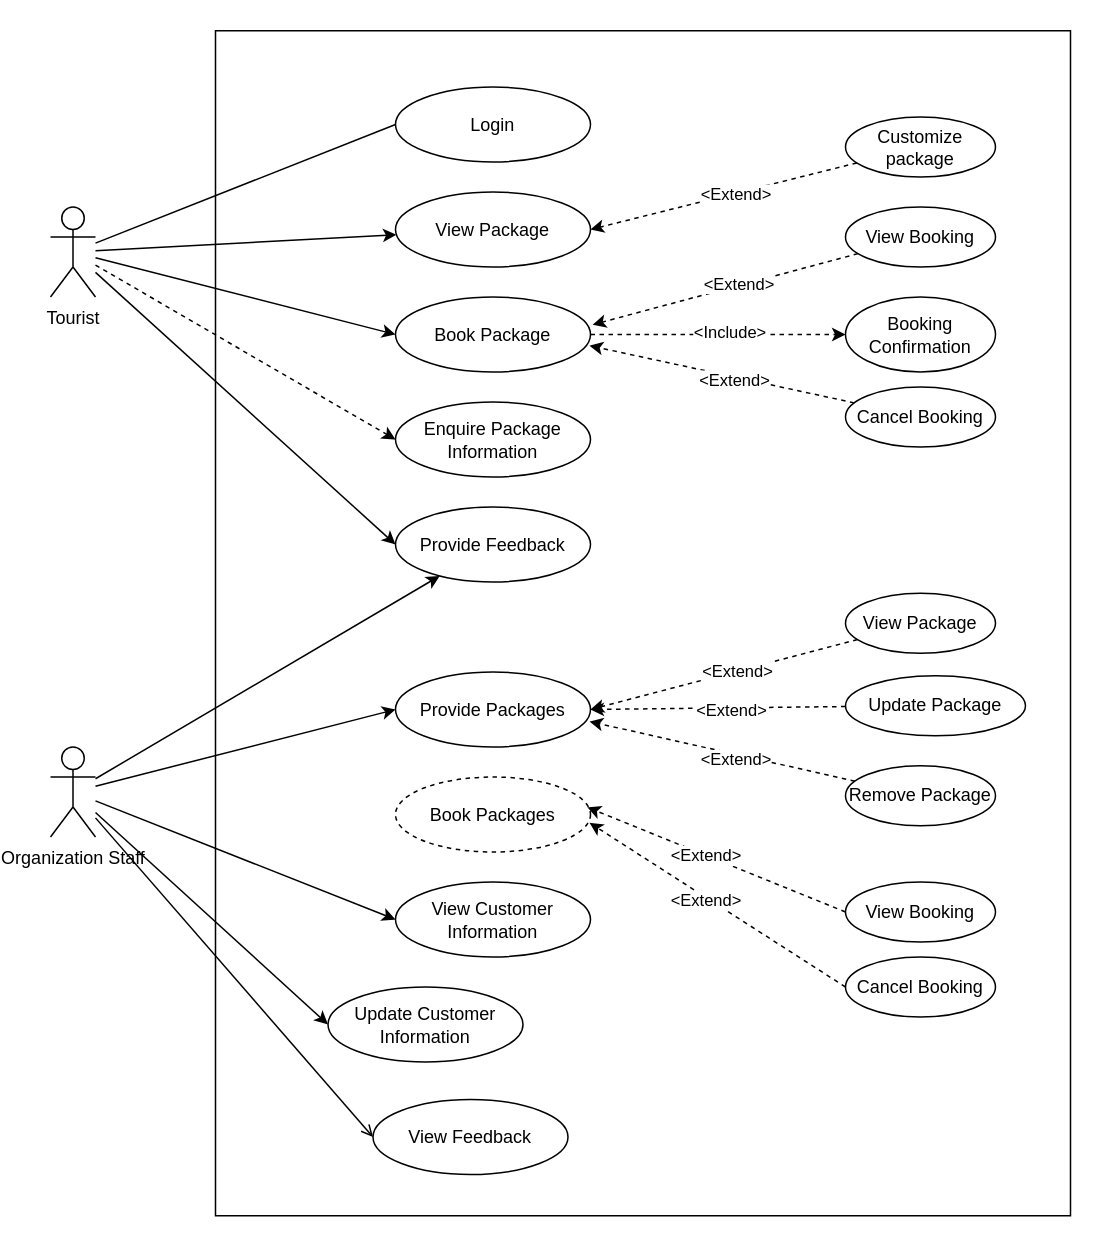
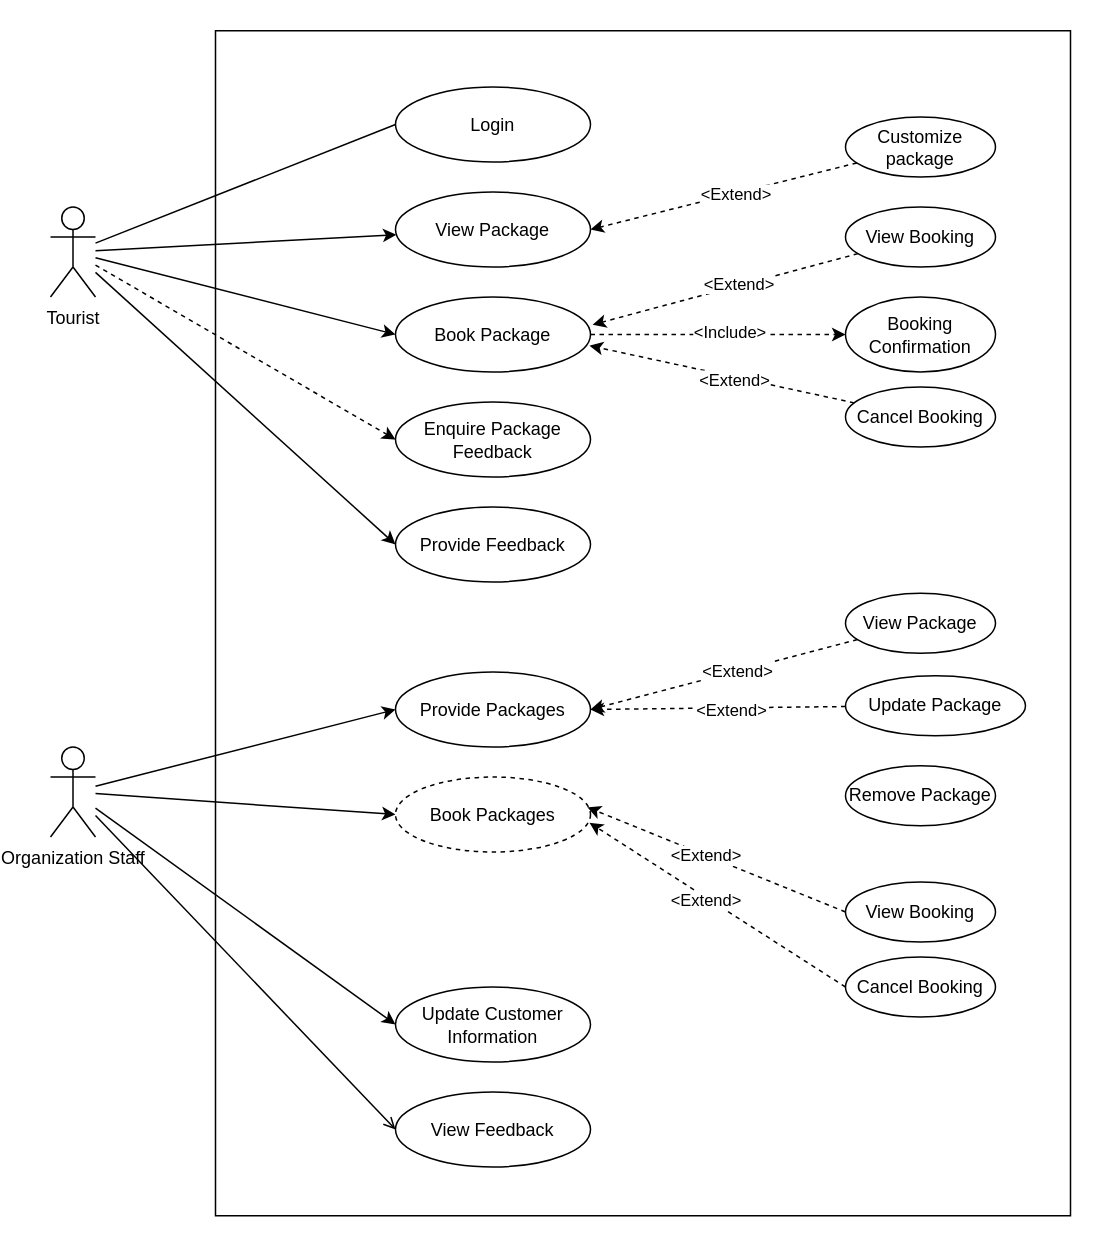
  <mxCell id="0" />
  <mxCell id="1" parent="0" />
  <mxCell id="2" style="rounded=0;orthogonalLoop=1;jettySize=auto;html=1;entryX=0;entryY=0.5;entryDx=0;entryDy=0;endArrow=none;" edge="1" parent="1" source="7" target="8"><mxGeometry relative="1" as="geometry" /></mxCell>
  <mxCell id="3" style="edgeStyle=none;rounded=0;orthogonalLoop=1;jettySize=auto;html=1;" edge="1" parent="1" source="7" target="12"><mxGeometry relative="1" as="geometry" /></mxCell>
  <mxCell id="4" style="edgeStyle=none;rounded=0;orthogonalLoop=1;jettySize=auto;html=1;entryX=0;entryY=0.5;entryDx=0;entryDy=0;" edge="1" parent="1" source="7" target="11"><mxGeometry relative="1" as="geometry" /></mxCell>
  <mxCell id="5" style="edgeStyle=none;rounded=0;orthogonalLoop=1;jettySize=auto;html=1;entryX=0;entryY=0.5;entryDx=0;entryDy=0;dashed=1;" edge="1" parent="1" source="7" target="13"><mxGeometry relative="1" as="geometry" /></mxCell>
  <mxCell id="6" style="edgeStyle=none;rounded=0;orthogonalLoop=1;jettySize=auto;html=1;entryX=0;entryY=0.5;entryDx=0;entryDy=0;" edge="1" parent="1" source="7" target="14"><mxGeometry relative="1" as="geometry" /></mxCell>
  <mxCell id="7" value="Tourist" style="shape=umlActor;verticalLabelPosition=bottom;verticalAlign=top;html=1;outlineConnect=0;" vertex="1" parent="1"><mxGeometry x="20" y="137.5" width="30" height="60" as="geometry" /></mxCell>
  <mxCell id="8" value="Login" style="ellipse;whiteSpace=wrap;html=1;" vertex="1" parent="1"><mxGeometry x="250" y="57.5" width="130" height="50" as="geometry" /></mxCell>
  <mxCell id="9" style="edgeStyle=none;rounded=0;orthogonalLoop=1;jettySize=auto;html=1;entryX=0;entryY=0.5;entryDx=0;entryDy=0;dashed=1;" edge="1" parent="1" source="11" target="21"><mxGeometry relative="1" as="geometry" /></mxCell>
  <mxCell id="10" value="&amp;lt;Include&amp;gt;" style="edgeLabel;html=1;align=center;verticalAlign=middle;resizable=0;points=[];" vertex="1" connectable="0" parent="9"><mxGeometry x="0.082" y="2" relative="1" as="geometry"><mxPoint as="offset" /></mxGeometry></mxCell>
  <mxCell id="11" value="Book Package" style="ellipse;whiteSpace=wrap;html=1;" vertex="1" parent="1"><mxGeometry x="250" y="197.5" width="130" height="50" as="geometry" /></mxCell>
  <mxCell id="12" value="View Package" style="ellipse;whiteSpace=wrap;html=1;" vertex="1" parent="1"><mxGeometry x="250" y="127.5" width="130" height="50" as="geometry" /></mxCell>
- <mxCell id="13" value="Enquire Package Information" style="ellipse;whiteSpace=wrap;html=1;" vertex="1" parent="1"><mxGeometry x="250" y="267.5" width="130" height="50" as="geometry" /></mxCell>
+ <mxCell id="13" value="Enquire Package Feedback" style="ellipse;whiteSpace=wrap;html=1;" vertex="1" parent="1"><mxGeometry x="250" y="267.5" width="130" height="50" as="geometry" /></mxCell>
  <mxCell id="14" value="Provide Feedback" style="ellipse;whiteSpace=wrap;html=1;" vertex="1" parent="1"><mxGeometry x="250" y="337.5" width="130" height="50" as="geometry" /></mxCell>
  <mxCell id="15" style="edgeStyle=none;rounded=0;orthogonalLoop=1;jettySize=auto;html=1;entryX=1;entryY=0.5;entryDx=0;entryDy=0;dashed=1;" edge="1" parent="1" source="17" target="12"><mxGeometry relative="1" as="geometry" /></mxCell>
  <mxCell id="16" value="&amp;lt;Extend&amp;gt;" style="edgeLabel;html=1;align=center;verticalAlign=middle;resizable=0;points=[];" vertex="1" connectable="0" parent="15"><mxGeometry x="-0.087" relative="1" as="geometry"><mxPoint as="offset" /></mxGeometry></mxCell>
  <mxCell id="17" value="Customize package" style="ellipse;whiteSpace=wrap;html=1;" vertex="1" parent="1"><mxGeometry x="550" y="77.5" width="100" height="40" as="geometry" /></mxCell>
  <mxCell id="18" style="edgeStyle=none;rounded=0;orthogonalLoop=1;jettySize=auto;html=1;entryX=1.011;entryY=0.369;entryDx=0;entryDy=0;entryPerimeter=0;dashed=1;" edge="1" parent="1" source="20" target="11"><mxGeometry relative="1" as="geometry" /></mxCell>
  <mxCell id="19" value="&amp;lt;Extend&amp;gt;" style="edgeLabel;html=1;align=center;verticalAlign=middle;resizable=0;points=[];" vertex="1" connectable="0" parent="18"><mxGeometry x="-0.108" y="-1" relative="1" as="geometry"><mxPoint as="offset" /></mxGeometry></mxCell>
  <mxCell id="20" value="View Booking" style="ellipse;whiteSpace=wrap;html=1;" vertex="1" parent="1"><mxGeometry x="550" y="137.5" width="100" height="40" as="geometry" /></mxCell>
  <mxCell id="21" value="Booking Confirmation" style="ellipse;whiteSpace=wrap;html=1;" vertex="1" parent="1"><mxGeometry x="550" y="197.5" width="100" height="50" as="geometry" /></mxCell>
  <mxCell id="22" style="edgeStyle=none;rounded=0;orthogonalLoop=1;jettySize=auto;html=1;entryX=0.995;entryY=0.649;entryDx=0;entryDy=0;entryPerimeter=0;dashed=1;" edge="1" parent="1" source="24" target="11"><mxGeometry relative="1" as="geometry" /></mxCell>
  <mxCell id="23" value="&amp;lt;Extend&amp;gt;" style="edgeLabel;html=1;align=center;verticalAlign=middle;resizable=0;points=[];" vertex="1" connectable="0" parent="22"><mxGeometry x="-0.09" y="2" relative="1" as="geometry"><mxPoint as="offset" /></mxGeometry></mxCell>
  <mxCell id="24" value="Cancel Booking" style="ellipse;whiteSpace=wrap;html=1;" vertex="1" parent="1"><mxGeometry x="550" y="257.5" width="100" height="40" as="geometry" /></mxCell>
  <mxCell id="25" style="edgeStyle=none;rounded=0;orthogonalLoop=1;jettySize=auto;html=1;entryX=0;entryY=0.5;entryDx=0;entryDy=0;" edge="1" parent="1" source="30" target="31"><mxGeometry relative="1" as="geometry" /></mxCell>
- <mxCell id="26" style="edgeStyle=none;rounded=0;orthogonalLoop=1;jettySize=auto;html=1;" edge="1" parent="1" source="30" target="14"><mxGeometry relative="1" as="geometry" /></mxCell>
- <mxCell id="27" style="edgeStyle=none;rounded=0;orthogonalLoop=1;jettySize=auto;html=1;entryX=0;entryY=0.5;entryDx=0;entryDy=0;" edge="1" parent="1" source="30" target="33"><mxGeometry relative="1" as="geometry" /></mxCell>
+ <mxCell id="26" style="edgeStyle=none;rounded=0;orthogonalLoop=1;jettySize=auto;html=1;entryX=0;entryY=0.5;entryDx=0;entryDy=0;" edge="1" parent="1" source="30" target="32"><mxGeometry relative="1" as="geometry" /></mxCell>
  <mxCell id="28" style="edgeStyle=none;rounded=0;orthogonalLoop=1;jettySize=auto;html=1;entryX=0;entryY=0.5;entryDx=0;entryDy=0;" edge="1" parent="1" source="30" target="34"><mxGeometry relative="1" as="geometry" /></mxCell>
  <mxCell id="29" style="edgeStyle=none;rounded=0;orthogonalLoop=1;jettySize=auto;html=1;entryX=0;entryY=0.5;entryDx=0;entryDy=0;endArrow=open;" edge="1" parent="1" source="30" target="35"><mxGeometry relative="1" as="geometry" /></mxCell>
  <mxCell id="30" value="Organization Staff" style="shape=umlActor;verticalLabelPosition=bottom;verticalAlign=top;html=1;outlineConnect=0;" vertex="1" parent="1"><mxGeometry x="20" y="497.5" width="30" height="60" as="geometry" /></mxCell>
  <mxCell id="31" value="Provide Packages" style="ellipse;whiteSpace=wrap;html=1;" vertex="1" parent="1"><mxGeometry x="250" y="447.5" width="130" height="50" as="geometry" /></mxCell>
  <mxCell id="32" value="Book Packages" style="ellipse;whiteSpace=wrap;html=1;dashed=1;" vertex="1" parent="1"><mxGeometry x="250" y="517.5" width="130" height="50" as="geometry" /></mxCell>
- <mxCell id="33" value="View Customer Information" style="ellipse;whiteSpace=wrap;html=1;" vertex="1" parent="1"><mxGeometry x="250" y="587.5" width="130" height="50" as="geometry" /></mxCell>
- <mxCell id="34" value="Update Customer Information" style="ellipse;whiteSpace=wrap;html=1;" vertex="1" parent="1"><mxGeometry x="205" y="657.5" width="130" height="50" as="geometry" /></mxCell>
- <mxCell id="35" value="View Feedback" style="ellipse;whiteSpace=wrap;html=1;" vertex="1" parent="1"><mxGeometry x="235" y="732.5" width="130" height="50" as="geometry" /></mxCell>
+ <mxCell id="34" value="Update Customer Information" style="ellipse;whiteSpace=wrap;html=1;" vertex="1" parent="1"><mxGeometry x="250" y="657.5" width="130" height="50" as="geometry" /></mxCell>
+ <mxCell id="35" value="View Feedback" style="ellipse;whiteSpace=wrap;html=1;" vertex="1" parent="1"><mxGeometry x="250" y="727.5" width="130" height="50" as="geometry" /></mxCell>
  <mxCell id="36" style="edgeStyle=none;rounded=0;orthogonalLoop=1;jettySize=auto;html=1;entryX=1;entryY=0.5;entryDx=0;entryDy=0;dashed=1;" edge="1" parent="1" source="38" target="31"><mxGeometry relative="1" as="geometry" /></mxCell>
  <mxCell id="37" value="&amp;lt;Extend&amp;gt;" style="edgeLabel;html=1;align=center;verticalAlign=middle;resizable=0;points=[];" vertex="1" connectable="0" parent="36"><mxGeometry x="-0.099" relative="1" as="geometry"><mxPoint as="offset" /></mxGeometry></mxCell>
  <mxCell id="38" value="View Package" style="ellipse;whiteSpace=wrap;html=1;" vertex="1" parent="1"><mxGeometry x="550" y="395" width="100" height="40" as="geometry" /></mxCell>
  <mxCell id="39" style="edgeStyle=none;rounded=0;orthogonalLoop=1;jettySize=auto;html=1;entryX=1;entryY=0.5;entryDx=0;entryDy=0;dashed=1;" edge="1" parent="1" source="41" target="31"><mxGeometry relative="1" as="geometry" /></mxCell>
  <mxCell id="40" value="&amp;lt;Extend&amp;gt;" style="edgeLabel;html=1;align=center;verticalAlign=middle;resizable=0;points=[];" vertex="1" connectable="0" parent="39"><mxGeometry x="-0.095" y="1" relative="1" as="geometry"><mxPoint as="offset" /></mxGeometry></mxCell>
  <mxCell id="41" value="Update Package" style="ellipse;whiteSpace=wrap;html=1;" vertex="1" parent="1"><mxGeometry x="550" y="450" width="120" height="40" as="geometry" /></mxCell>
- <mxCell id="42" style="edgeStyle=none;rounded=0;orthogonalLoop=1;jettySize=auto;html=1;entryX=0.995;entryY=0.66;entryDx=0;entryDy=0;entryPerimeter=0;dashed=1;" edge="1" parent="1" source="44" target="31"><mxGeometry relative="1" as="geometry" /></mxCell>
- <mxCell id="43" value="&amp;lt;Extend&amp;gt;" style="edgeLabel;html=1;align=center;verticalAlign=middle;resizable=0;points=[];" vertex="1" connectable="0" parent="42"><mxGeometry x="-0.105" y="3" relative="1" as="geometry"><mxPoint as="offset" /></mxGeometry></mxCell>
  <mxCell id="44" value="Remove Package" style="ellipse;whiteSpace=wrap;html=1;" vertex="1" parent="1"><mxGeometry x="550" y="510" width="100" height="40" as="geometry" /></mxCell>
  <mxCell id="45" style="edgeStyle=none;rounded=0;orthogonalLoop=1;jettySize=auto;html=1;entryX=0.984;entryY=0.404;entryDx=0;entryDy=0;entryPerimeter=0;exitX=0;exitY=0.5;exitDx=0;exitDy=0;dashed=1;" edge="1" parent="1" source="47" target="32"><mxGeometry relative="1" as="geometry" /></mxCell>
  <mxCell id="46" value="&amp;lt;Extend&amp;gt;" style="edgeLabel;html=1;align=center;verticalAlign=middle;resizable=0;points=[];" vertex="1" connectable="0" parent="45"><mxGeometry x="0.087" relative="1" as="geometry"><mxPoint as="offset" /></mxGeometry></mxCell>
  <mxCell id="47" value="View Booking" style="ellipse;whiteSpace=wrap;html=1;" vertex="1" parent="1"><mxGeometry x="550" y="587.5" width="100" height="40" as="geometry" /></mxCell>
  <mxCell id="48" style="edgeStyle=none;rounded=0;orthogonalLoop=1;jettySize=auto;html=1;entryX=0.995;entryY=0.61;entryDx=0;entryDy=0;entryPerimeter=0;exitX=0;exitY=0.5;exitDx=0;exitDy=0;dashed=1;" edge="1" parent="1" source="50" target="32"><mxGeometry relative="1" as="geometry" /></mxCell>
  <mxCell id="49" value="&amp;lt;Extend&amp;gt;" style="edgeLabel;html=1;align=center;verticalAlign=middle;resizable=0;points=[];" vertex="1" connectable="0" parent="48"><mxGeometry x="0.084" y="2" relative="1" as="geometry"><mxPoint as="offset" /></mxGeometry></mxCell>
  <mxCell id="50" value="Cancel Booking" style="ellipse;whiteSpace=wrap;html=1;" vertex="1" parent="1"><mxGeometry x="550" y="637.5" width="100" height="40" as="geometry" /></mxCell>
  <mxCell id="51" value="" style="rounded=0;whiteSpace=wrap;html=1;fillColor=none;" vertex="1" parent="1"><mxGeometry x="130" y="20" width="570" height="790" as="geometry" /></mxCell>
